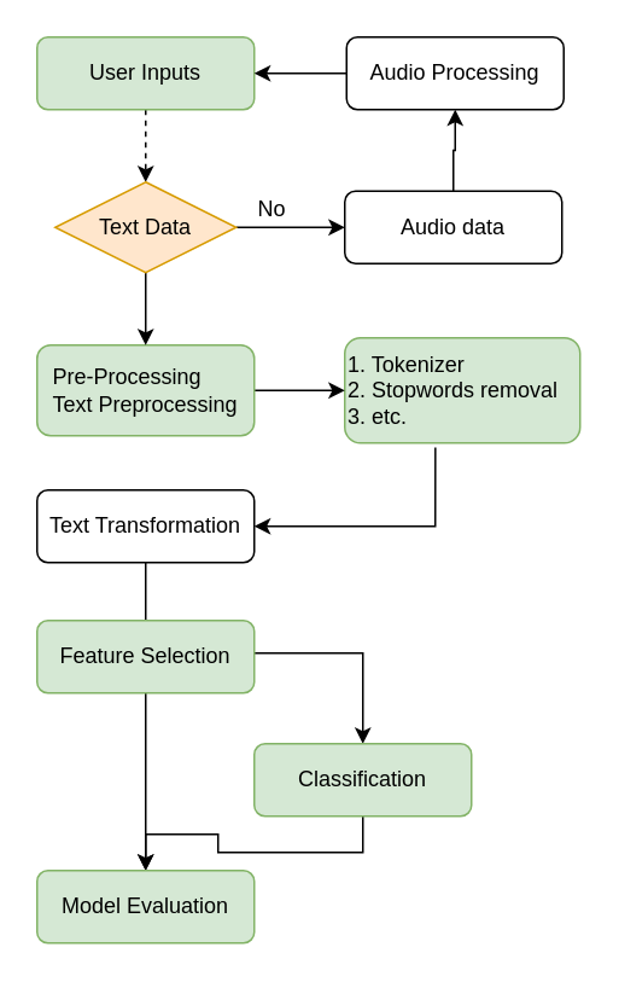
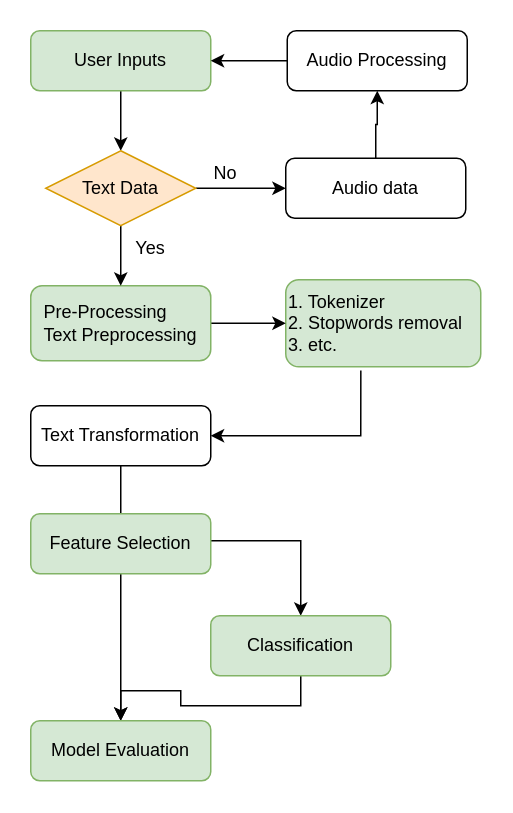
  <mxCell id="0" />
  <mxCell id="1" parent="0" />
- <mxCell id="2" value="" style="edgeStyle=orthogonalEdgeStyle;rounded=0;orthogonalLoop=1;jettySize=auto;html=1;dashed=1;" parent="1" source="3" target="13" edge="1"><mxGeometry relative="1" as="geometry" /></mxCell>
+ <mxCell id="2" value="" style="edgeStyle=orthogonalEdgeStyle;rounded=0;orthogonalLoop=1;jettySize=auto;html=1;" parent="1" source="3" target="13" edge="1"><mxGeometry relative="1" as="geometry" /></mxCell>
  <mxCell id="3" value="User Inputs" style="rounded=1;whiteSpace=wrap;html=1;fontSize=12;glass=0;strokeWidth=1;shadow=0;fillColor=#d5e8d4;strokeColor=#82b366;" parent="1" vertex="1"><mxGeometry x="20" y="20" width="120" height="40" as="geometry" /></mxCell>
  <mxCell id="4" value="&lt;div&gt;1. Tokenizer&lt;/div&gt;&lt;div&gt;2. Stopwords removal&lt;/div&gt;&lt;div&gt;3. etc.&lt;/div&gt;" style="rounded=1;whiteSpace=wrap;html=1;fontSize=12;glass=0;strokeWidth=1;shadow=0;align=left;fillColor=#d5e8d4;strokeColor=#82b366;" parent="1" vertex="1"><mxGeometry x="190" y="186" width="130" height="58" as="geometry" /></mxCell>
  <mxCell id="5" value="" style="edgeStyle=orthogonalEdgeStyle;rounded=0;orthogonalLoop=1;jettySize=auto;html=1;" parent="1" source="6" target="21" edge="1"><mxGeometry relative="1" as="geometry" /></mxCell>
  <mxCell id="6" value="Text Transformation" style="rounded=1;whiteSpace=wrap;html=1;fontSize=12;glass=0;strokeWidth=1;shadow=0;" parent="1" vertex="1"><mxGeometry x="20" y="270" width="120" height="40" as="geometry" /></mxCell>
  <mxCell id="7" value="" style="edgeStyle=orthogonalEdgeStyle;rounded=0;orthogonalLoop=1;jettySize=auto;html=1;" parent="1" source="8" target="4" edge="1"><mxGeometry relative="1" as="geometry" /></mxCell>
  <mxCell id="8" value="&lt;div style=&quot;text-align: left;&quot;&gt;&lt;span style=&quot;background-color: initial;&quot;&gt;Pre-Processing&lt;/span&gt;&lt;/div&gt;&lt;div style=&quot;text-align: left;&quot;&gt;Text Preprocessing&lt;br&gt;&lt;/div&gt;" style="rounded=1;whiteSpace=wrap;html=1;fontSize=12;glass=0;strokeWidth=1;shadow=0;fillColor=#d5e8d4;strokeColor=#82b366;" parent="1" vertex="1"><mxGeometry x="20" y="190" width="120" height="50" as="geometry" /></mxCell>
  <mxCell id="9" value="" style="edgeStyle=orthogonalEdgeStyle;rounded=0;orthogonalLoop=1;jettySize=auto;html=1;" parent="1" source="10" target="22" edge="1"><mxGeometry relative="1" as="geometry" /></mxCell>
  <mxCell id="10" value="Feature Selection" style="rounded=1;whiteSpace=wrap;html=1;fontSize=12;glass=0;strokeWidth=1;shadow=0;fillColor=#d5e8d4;strokeColor=#82b366;" parent="1" vertex="1"><mxGeometry x="20" y="342" width="120" height="40" as="geometry" /></mxCell>
  <mxCell id="11" value="" style="edgeStyle=orthogonalEdgeStyle;rounded=0;orthogonalLoop=1;jettySize=auto;html=1;" parent="1" source="13" target="8" edge="1"><mxGeometry relative="1" as="geometry" /></mxCell>
  <mxCell id="12" value="" style="edgeStyle=orthogonalEdgeStyle;rounded=0;orthogonalLoop=1;jettySize=auto;html=1;" parent="1" source="13" target="17" edge="1"><mxGeometry relative="1" as="geometry" /></mxCell>
  <mxCell id="13" value="Text Data" style="rhombus;whiteSpace=wrap;html=1;fillColor=#ffe6cc;strokeColor=#d79b00;" parent="1" vertex="1"><mxGeometry x="30" y="100" width="100" height="50" as="geometry" /></mxCell>
  <mxCell id="14" value="No" style="text;html=1;align=center;verticalAlign=middle;whiteSpace=wrap;rounded=0;" parent="1" vertex="1"><mxGeometry x="120" y="100" width="60" height="30" as="geometry" /></mxCell>
+ <mxCell id="15" value="Yes" style="text;html=1;align=center;verticalAlign=middle;whiteSpace=wrap;rounded=0;" parent="1" vertex="1"><mxGeometry x="70" y="150" width="60" height="30" as="geometry" /></mxCell>
  <mxCell id="16" value="" style="edgeStyle=orthogonalEdgeStyle;rounded=0;orthogonalLoop=1;jettySize=auto;html=1;" parent="1" source="17" target="19" edge="1"><mxGeometry relative="1" as="geometry" /></mxCell>
  <mxCell id="17" value="Audio data" style="rounded=1;whiteSpace=wrap;html=1;fontSize=12;glass=0;strokeWidth=1;shadow=0;" parent="1" vertex="1"><mxGeometry x="190" y="105" width="120" height="40" as="geometry" /></mxCell>
  <mxCell id="18" value="" style="edgeStyle=orthogonalEdgeStyle;rounded=0;orthogonalLoop=1;jettySize=auto;html=1;" parent="1" source="19" target="3" edge="1"><mxGeometry relative="1" as="geometry" /></mxCell>
  <mxCell id="19" value="Audio Processing" style="rounded=1;whiteSpace=wrap;html=1;fontSize=12;glass=0;strokeWidth=1;shadow=0;" parent="1" vertex="1"><mxGeometry x="191" y="20" width="120" height="40" as="geometry" /></mxCell>
  <mxCell id="20" value="" style="edgeStyle=orthogonalEdgeStyle;rounded=0;orthogonalLoop=1;jettySize=auto;html=1;" parent="1" source="21" target="22" edge="1"><mxGeometry relative="1" as="geometry" /></mxCell>
  <mxCell id="21" value="Classification" style="rounded=1;whiteSpace=wrap;html=1;fontSize=12;glass=0;strokeWidth=1;shadow=0;fillColor=#d5e8d4;strokeColor=#82b366;" parent="1" vertex="1"><mxGeometry x="140" y="410" width="120" height="40" as="geometry" /></mxCell>
  <mxCell id="22" value="Model Evaluation" style="rounded=1;whiteSpace=wrap;html=1;fontSize=12;glass=0;strokeWidth=1;shadow=0;fillColor=#d5e8d4;strokeColor=#82b366;" parent="1" vertex="1"><mxGeometry x="20" y="480" width="120" height="40" as="geometry" /></mxCell>
  <mxCell id="23" value="" style="endArrow=classic;html=1;rounded=0;exitX=0.385;exitY=1.043;exitDx=0;exitDy=0;exitPerimeter=0;entryX=1;entryY=0.5;entryDx=0;entryDy=0;" parent="1" source="4" target="6" edge="1"><mxGeometry width="50" height="50" relative="1" as="geometry"><mxPoint x="250" y="290" as="sourcePoint" /><mxPoint x="300" y="240" as="targetPoint" /><Array as="points"><mxPoint x="240" y="290" /></Array></mxGeometry></mxCell>
